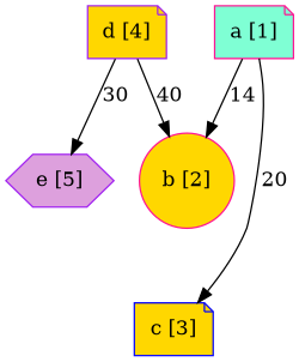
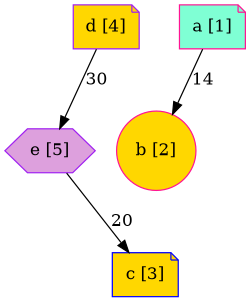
  digraph {
    node [color=purple fillcolor=gold shape=note style=filled]
    n1 [label="d [4]"]
    n2 [fillcolor=plum label="e [5]" shape=hexagon]
    n3 [color=deeppink label="b [2]" shape=circle]
    n4 [color=blue label="c [3]"]
    n5 [color=deeppink fillcolor=aquamarine label="a [1]"]
    n1 -> n2 [label=30]
-   n1 -> n3 [label=40]
    n5 -> n3 [label=14]
-   n5 -> n4 [label=20]
+   n2 -> n4 [label=20]
  }
